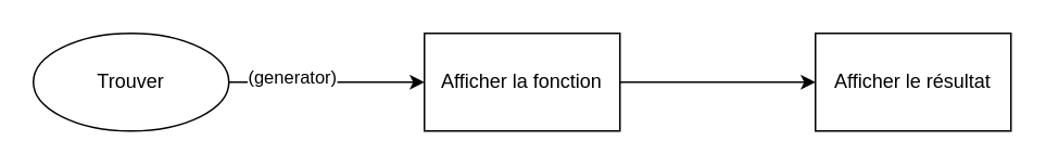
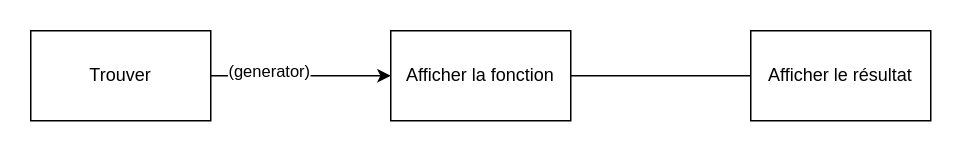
  <mxCell id="0" />
  <mxCell id="1" parent="0" />
  <mxCell id="2" value="" style="edgeStyle=orthogonalEdgeStyle;rounded=0;orthogonalLoop=1;jettySize=auto;html=1;" edge="1" parent="1" source="4" target="6"><mxGeometry relative="1" as="geometry" /></mxCell>
  <mxCell id="3" value="(generator)" style="edgeLabel;html=1;align=center;verticalAlign=middle;resizable=0;points=[];" vertex="1" connectable="0" parent="2"><mxGeometry x="-0.367" y="4" relative="1" as="geometry"><mxPoint as="offset" /></mxGeometry></mxCell>
- <mxCell id="4" value="Trouver" style="ellipse;whiteSpace=wrap;html=1;" vertex="1" parent="1"><mxGeometry x="20" y="20" width="120" height="60" as="geometry" /></mxCell>
- <mxCell id="5" value="" style="edgeStyle=orthogonalEdgeStyle;rounded=0;orthogonalLoop=1;jettySize=auto;html=1;" edge="1" parent="1" source="6" target="7"><mxGeometry relative="1" as="geometry" /></mxCell>
+ <mxCell id="4" value="Trouver" style="rounded=0;whiteSpace=wrap;html=1;" vertex="1" parent="1"><mxGeometry x="20" y="20" width="120" height="60" as="geometry" /></mxCell>
+ <mxCell id="5" value="" style="edgeStyle=orthogonalEdgeStyle;rounded=0;orthogonalLoop=1;jettySize=auto;html=1;endArrow=none;" edge="1" parent="1" source="6" target="7"><mxGeometry relative="1" as="geometry" /></mxCell>
  <mxCell id="6" value="Afficher la fonction" style="rounded=0;whiteSpace=wrap;html=1;" vertex="1" parent="1"><mxGeometry x="260" y="20" width="120" height="60" as="geometry" /></mxCell>
  <mxCell id="7" value="Afficher le résultat" style="rounded=0;whiteSpace=wrap;html=1;" vertex="1" parent="1"><mxGeometry x="500" y="20" width="120" height="60" as="geometry" /></mxCell>
